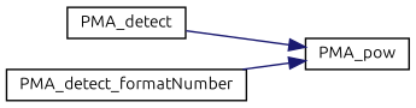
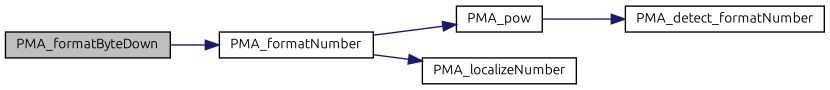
  digraph {
    fontname=Ubuntu
    rankdir=LR
    node [color=black fillcolor=white fontname=Ubuntu fontsize=10 shape=record style=filled]
    edge [color=midnightblue fontname=Ubuntu fontsize=10 labelfontname=Helvetica labelfontsize=10 style=solid]
-   n2 [height=0.2 label=PMA_detect width=0.4]
+   n1 [fillcolor=grey75 fontcolor=black height=0.2 label=PMA_formatByteDown width=0.4]
+   n2 [height=0.2 label=PMA_formatNumber width=0.4]
    n3 [height=0.2 label=PMA_pow width=0.4]
    n4 [height=0.2 label=PMA_detect_formatNumber width=0.4]
+   n5 [height=0.2 label=PMA_localizeNumber width=0.4]
+   n1 -> n2
    n2 -> n3
-   n4 -> n3
+   n2 -> n5
+   n3 -> n4
  }
